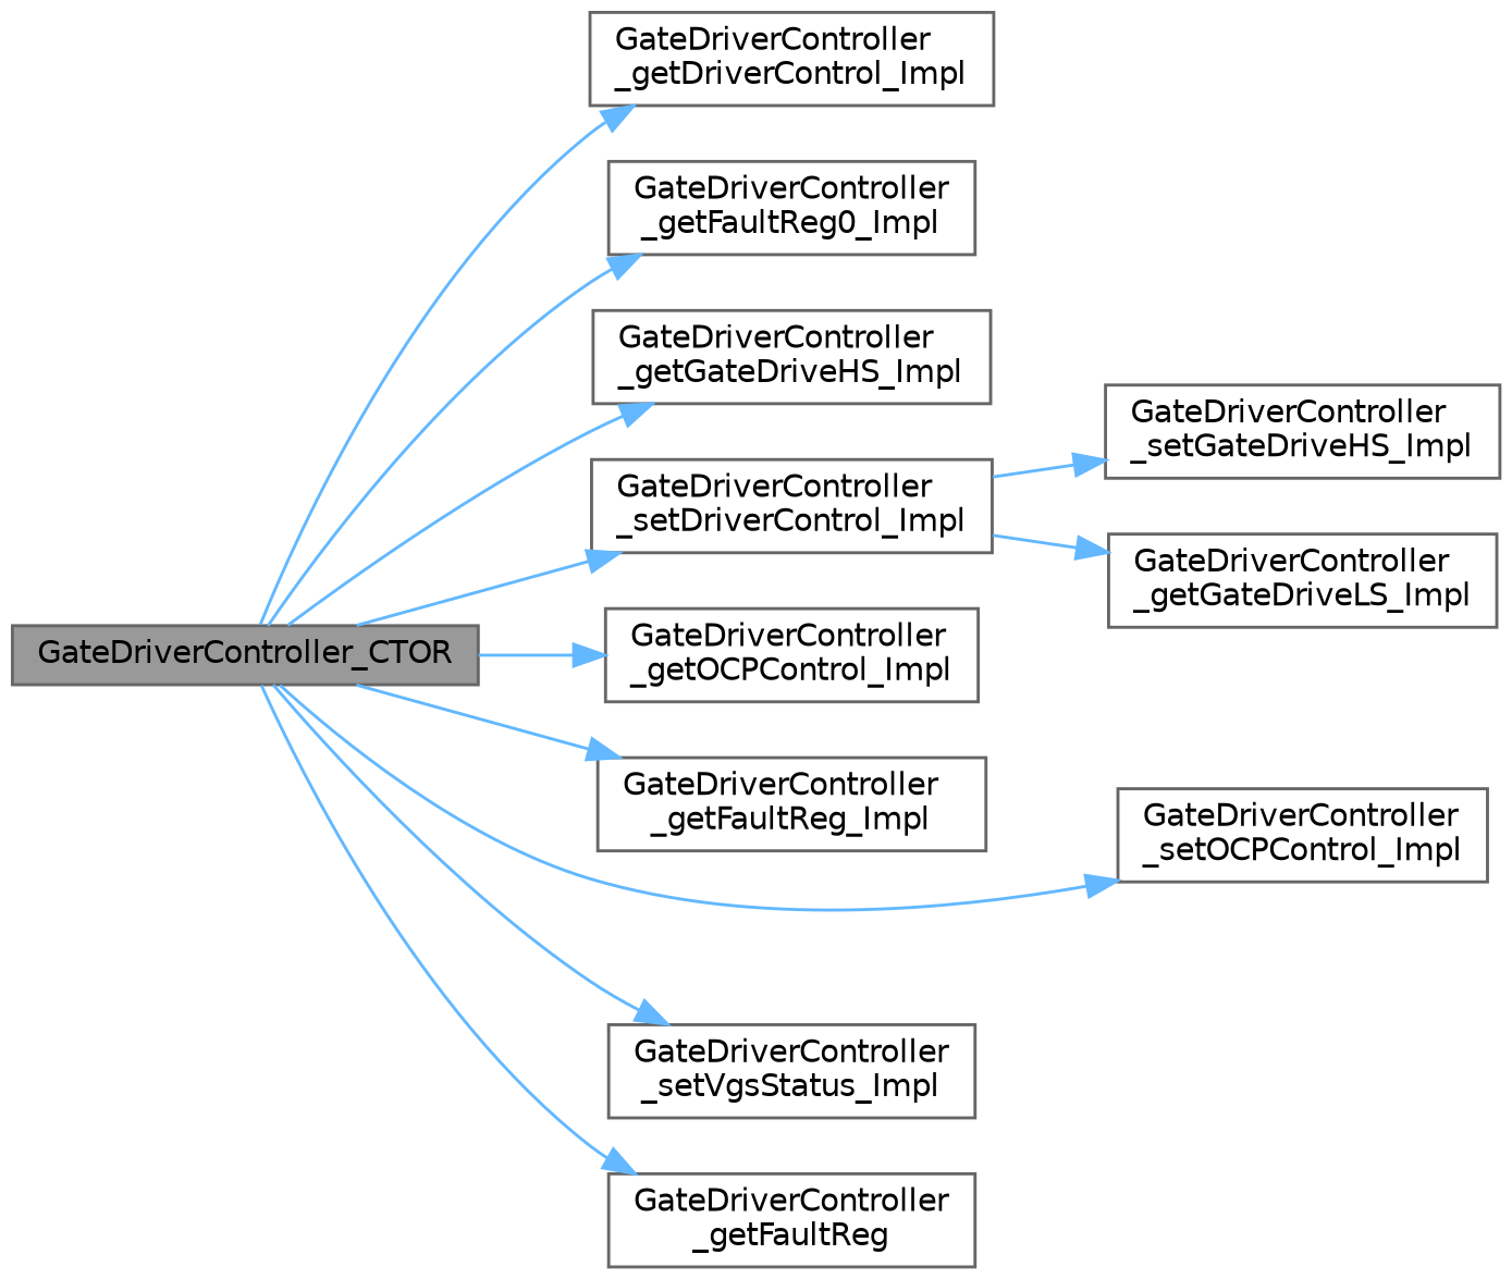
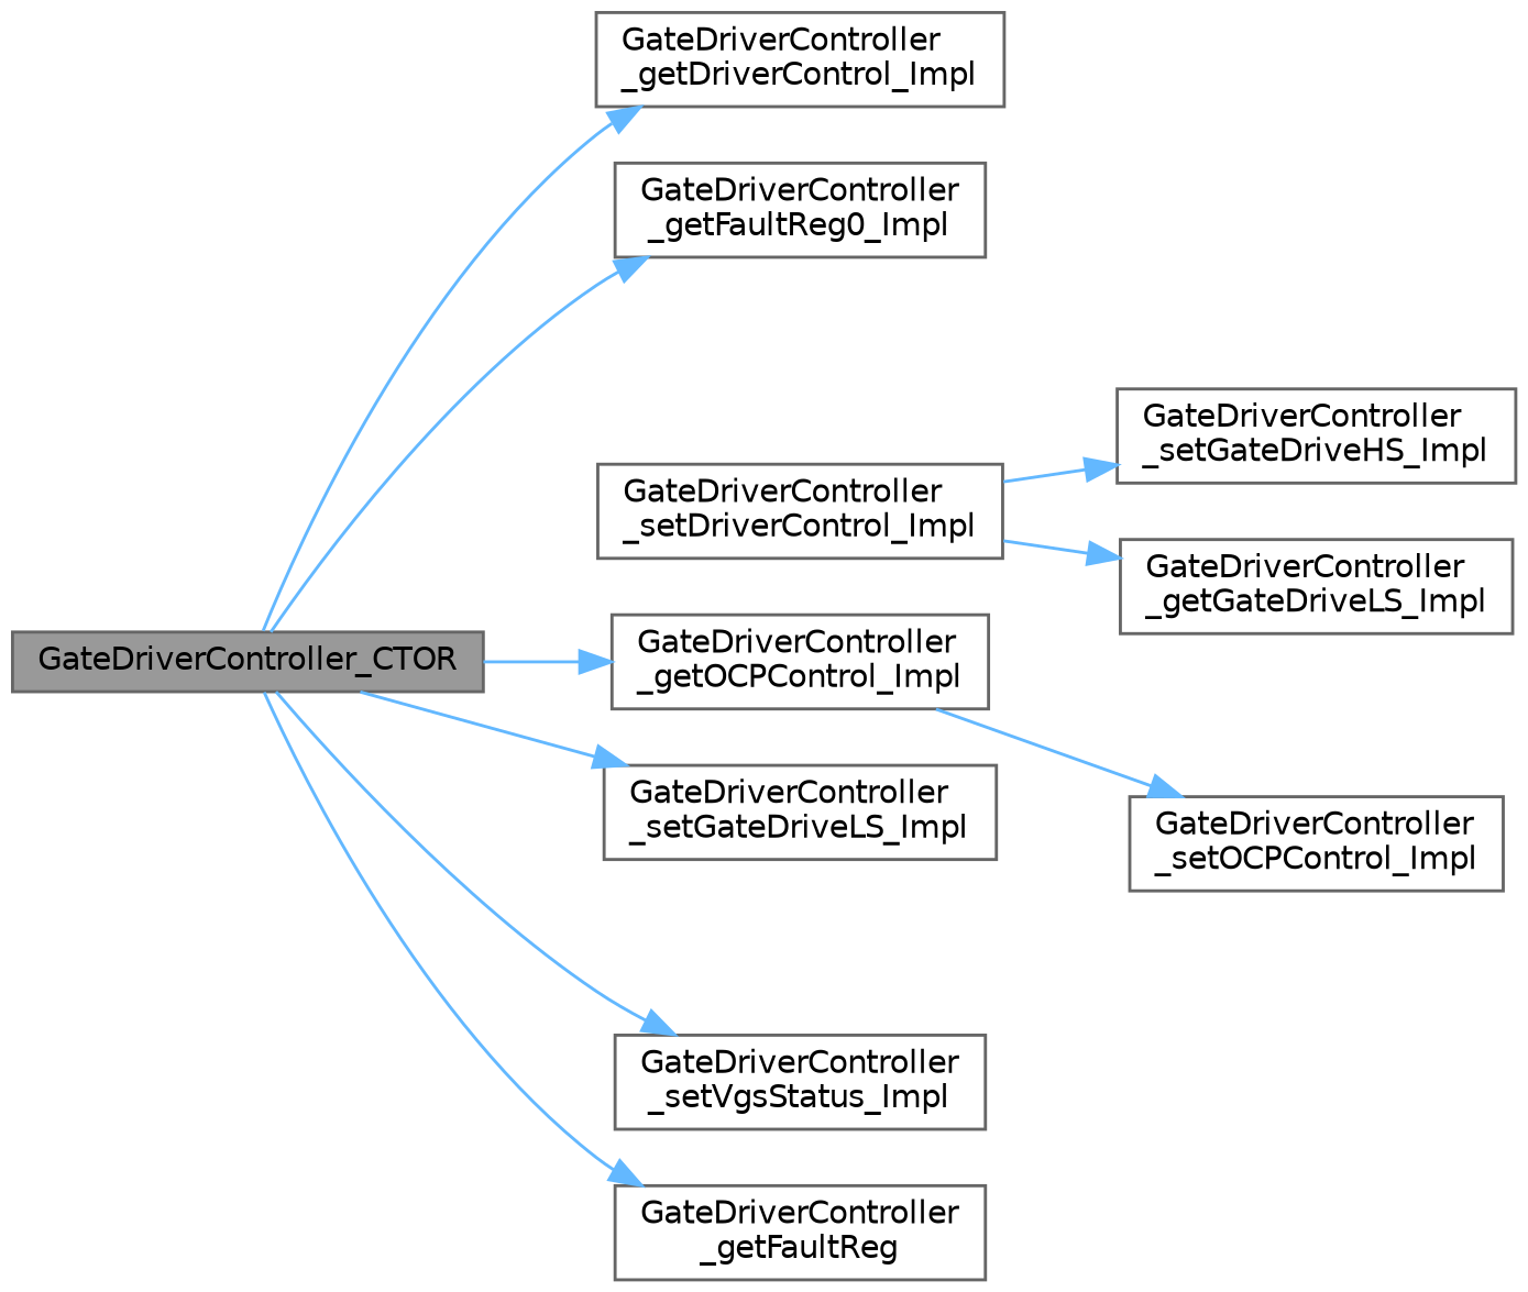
  digraph {
    rankdir=LR
    node [color=grey40 fillcolor=white fontname=Helvetica fontsize=10 shape=box style=filled]
    edge [color=steelblue1 fontname=Helvetica fontsize=10 labelfontname=Helvetica labelfontsize=10 style=solid]
    n1 [color=gray40 fillcolor=grey60 fontcolor=black height=0.2 label=GateDriverController_CTOR width=0.4]
    n2 [height=0.2 label="GateDriverController\l_getDriverControl_Impl" width=0.4]
    n3 [height=0.2 label="GateDriverController\l_getFaultReg0_Impl" width=0.4]
-   n4 [height=0.2 label="GateDriverController\l_getGateDriveHS_Impl" width=0.4]
    n5 [height=0.2 label="GateDriverController\l_getOCPControl_Impl" width=0.4]
    n6 [height=0.2 label="GateDriverController\l_setDriverControl_Impl" width=0.4]
-   n7 [height=0.2 label="GateDriverController\l_getFaultReg_Impl" width=0.4]
+   n7 [height=0.2 label="GateDriverController\l_setGateDriveLS_Impl" width=0.4]
    n8 [height=0.2 label="GateDriverController\l_setOCPControl_Impl" width=0.4]
    n9 [height=0.2 label="GateDriverController\l_setVgsStatus_Impl" width=0.4]
    n10 [height=0.2 label="GateDriverController\l_getFaultReg" width=0.4]
    n11 [height=0.2 label="GateDriverController\l_getGateDriveLS_Impl" width=0.4]
    n12 [height=0.2 label="GateDriverController\l_setGateDriveHS_Impl" width=0.4]
    n1 -> n2
    n1 -> n3
-   n1 -> n4
    n1 -> n5
-   n1 -> n6
    n1 -> n7
-   n1 -> n8
+   n5 -> n8
    n1 -> n9
    n1 -> n10
    n6 -> n11
    n6 -> n12
  }
